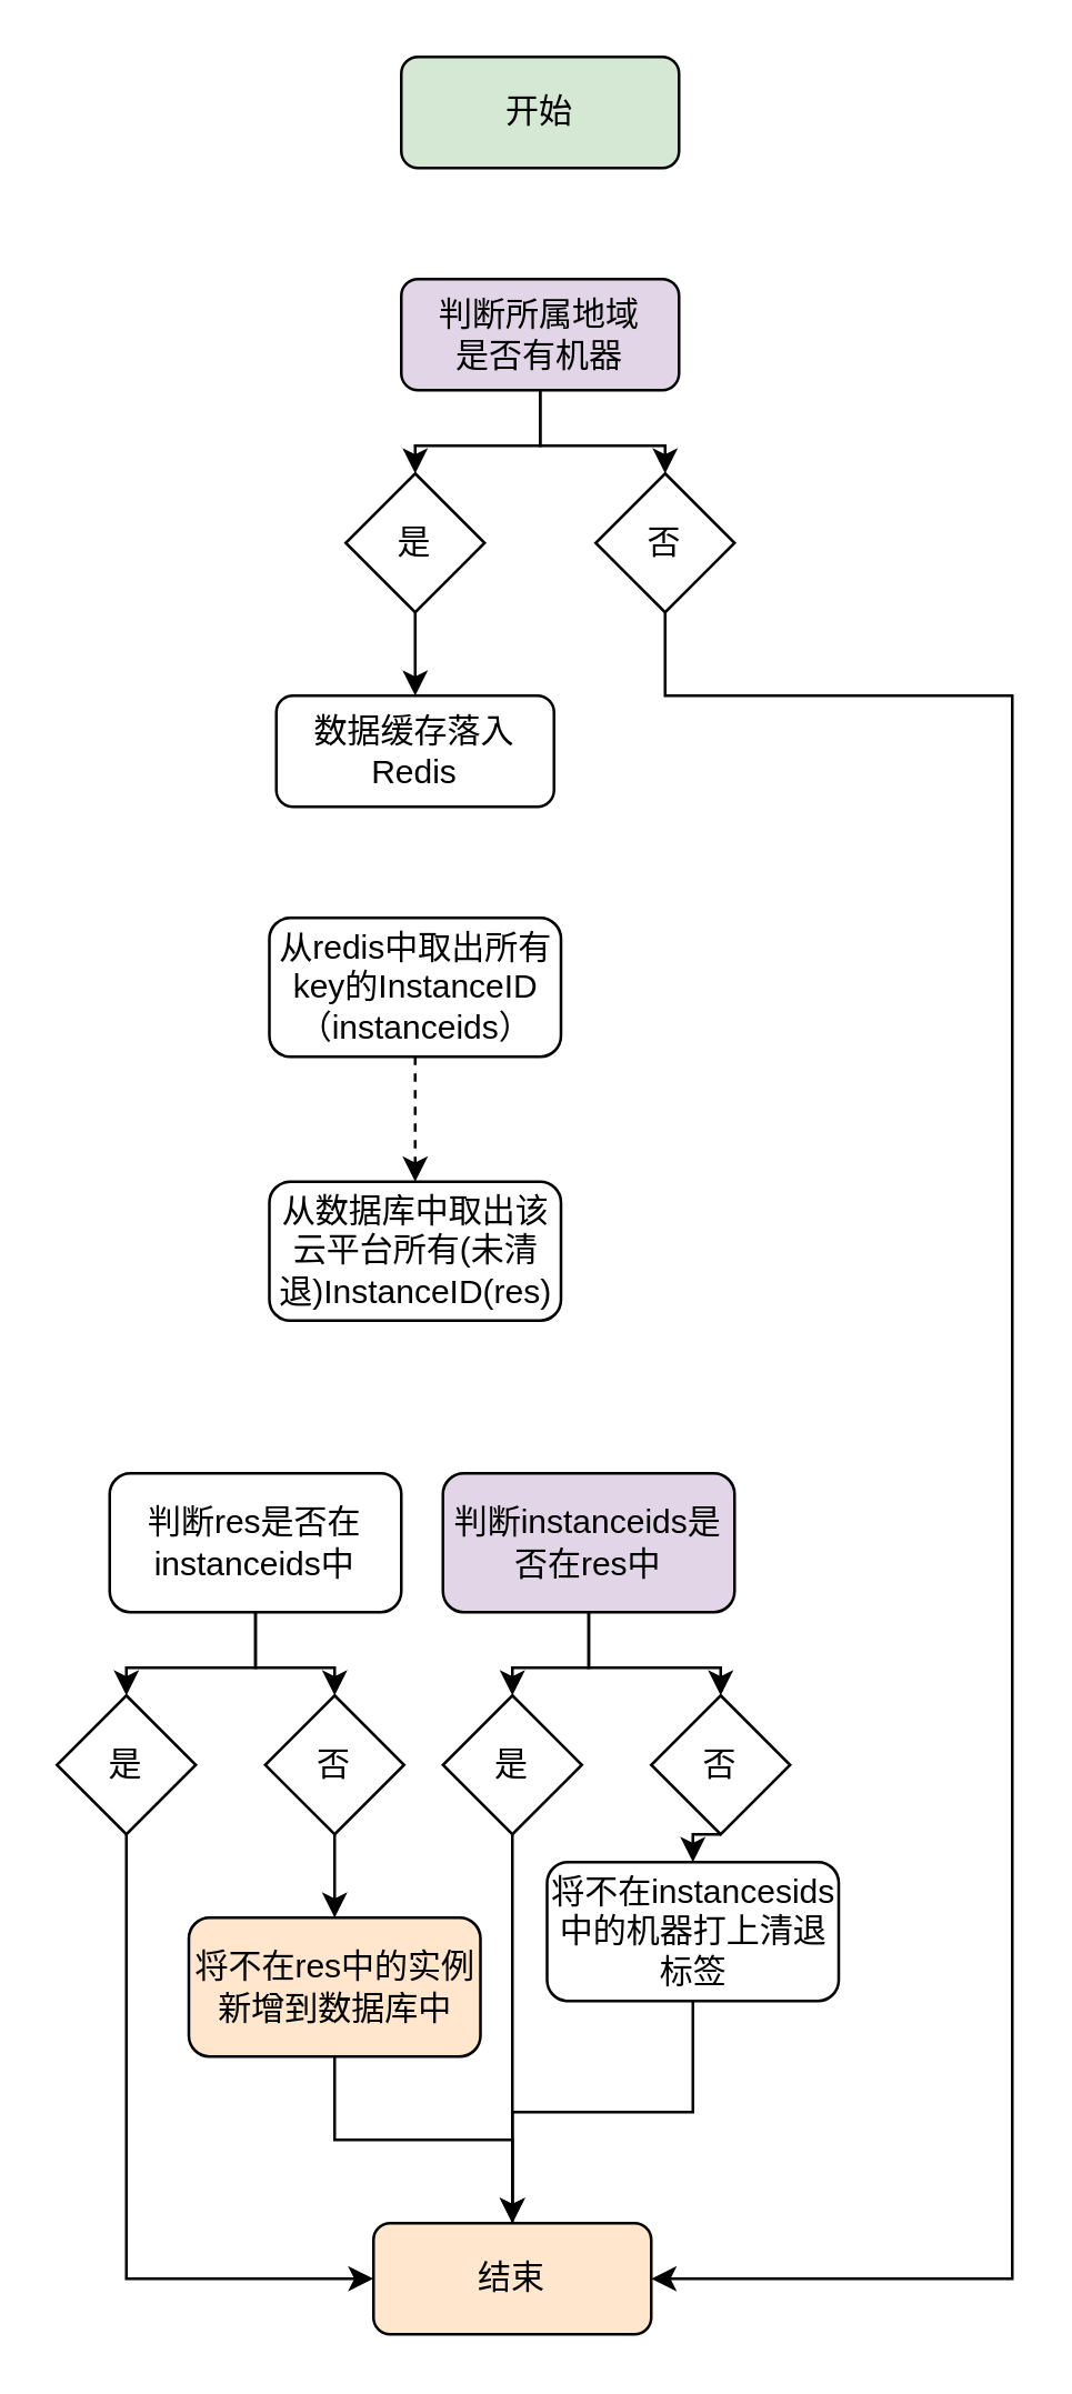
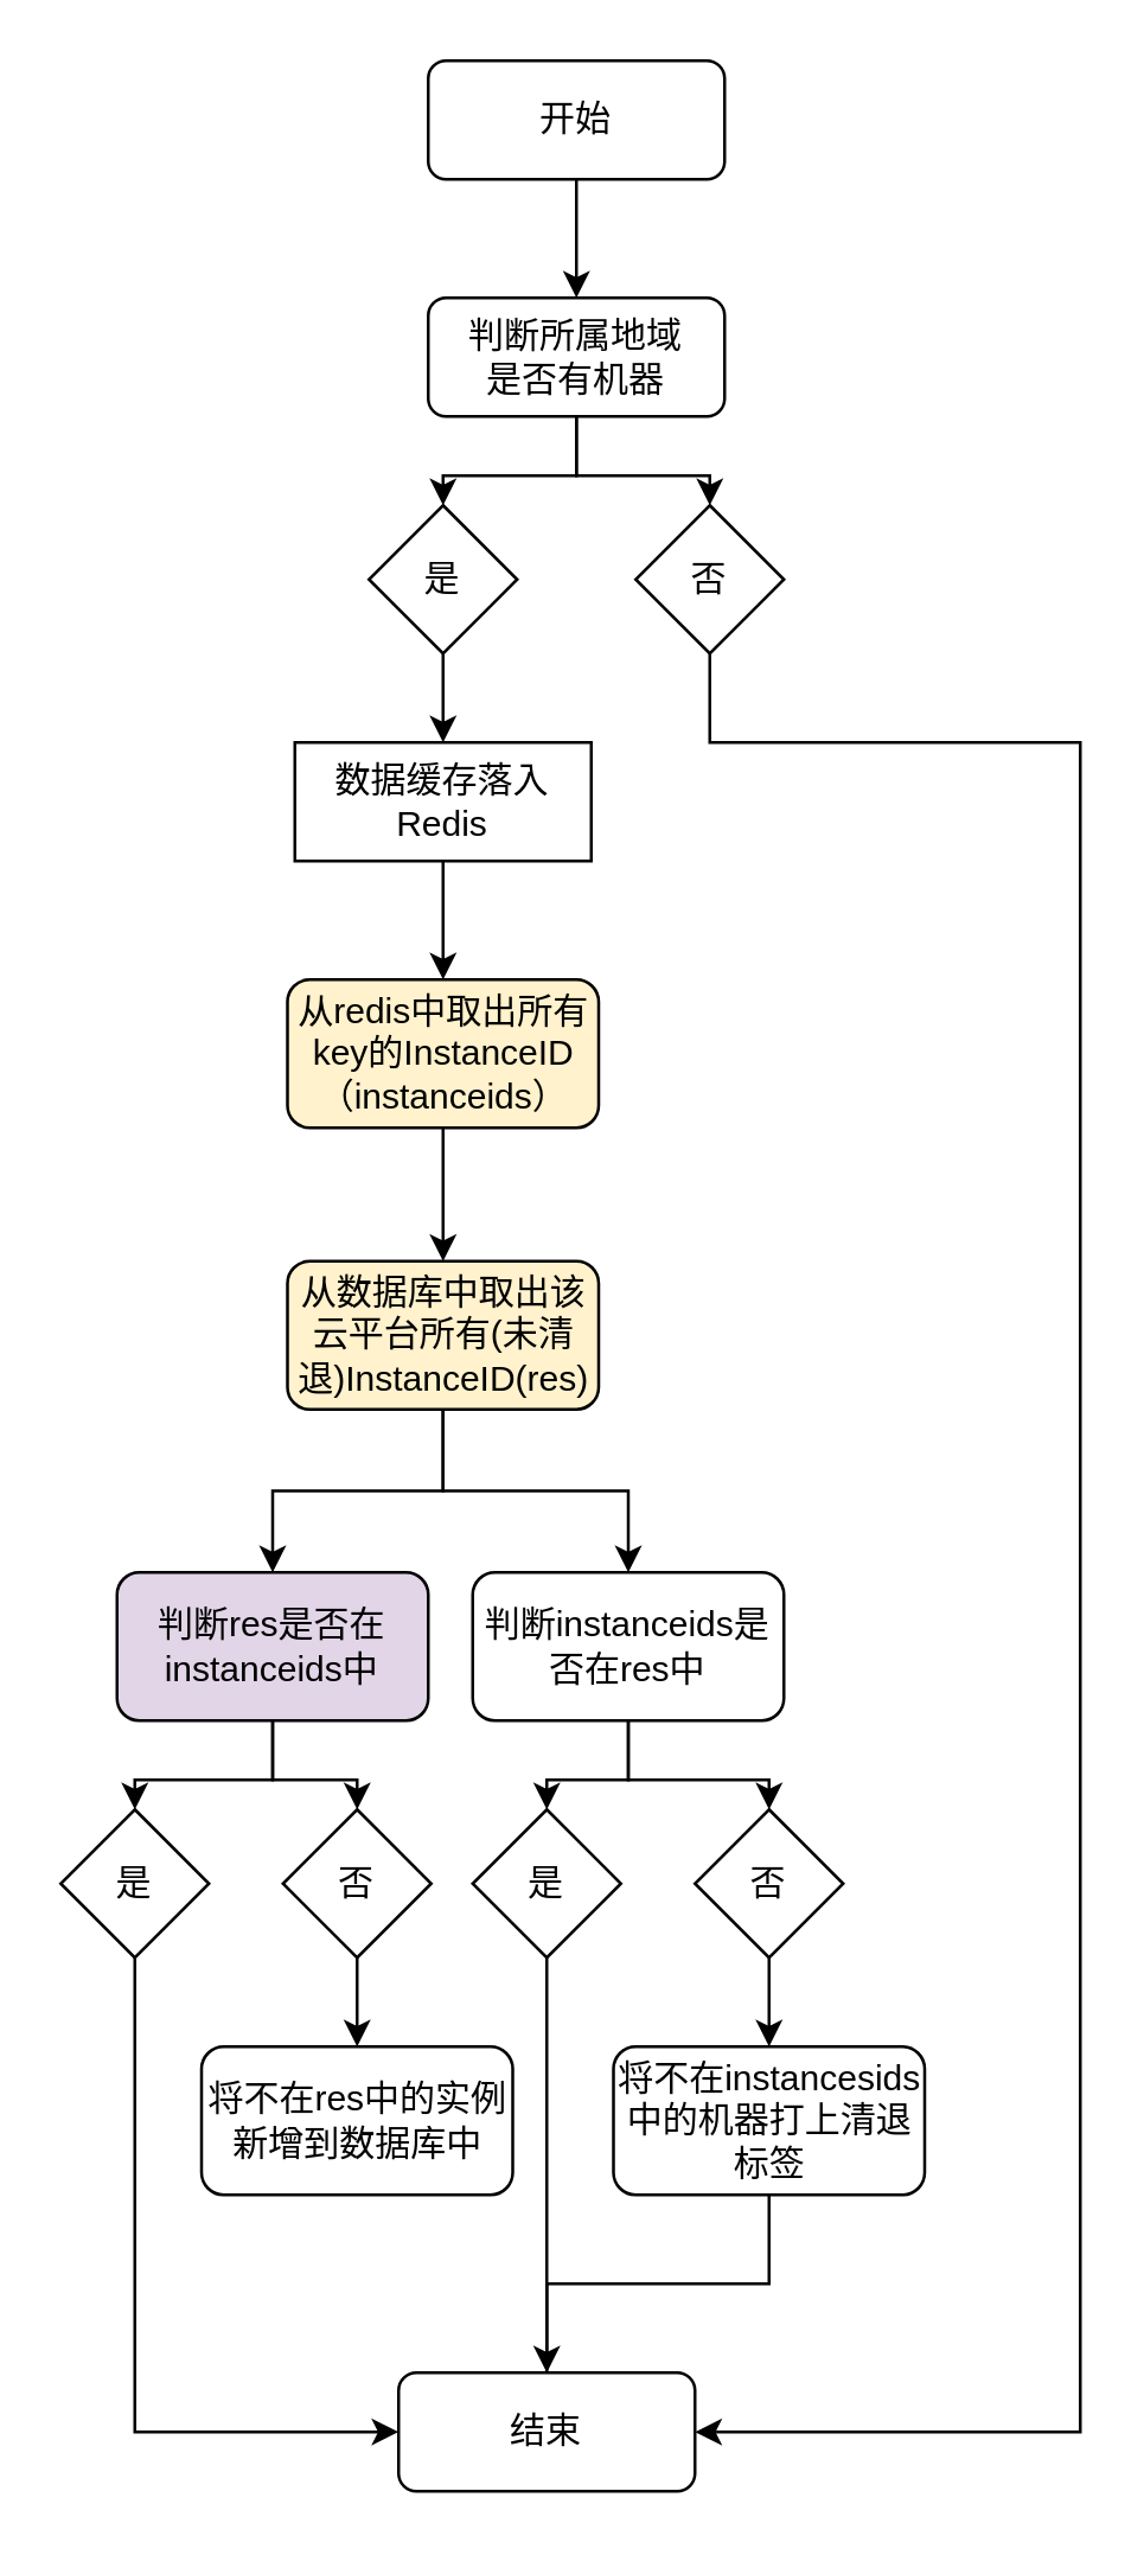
  <mxCell id="0" />
  <mxCell id="1" parent="0" />
- <mxCell id="2" value="开始" style="rounded=1;whiteSpace=wrap;html=1;fillColor=#d5e8d4;" vertex="1" parent="1"><mxGeometry x="144" y="20" width="100" height="40" as="geometry" /></mxCell>
+ <mxCell id="2" value="开始" style="rounded=1;whiteSpace=wrap;html=1;" vertex="1" parent="1"><mxGeometry x="144" y="20" width="100" height="40" as="geometry" /></mxCell>
  <mxCell id="3" style="edgeStyle=orthogonalEdgeStyle;rounded=0;orthogonalLoop=1;jettySize=auto;html=1;exitX=0.5;exitY=1;exitDx=0;exitDy=0;entryX=0.5;entryY=0;entryDx=0;entryDy=0;" edge="1" parent="1" source="5" target="7"><mxGeometry relative="1" as="geometry" /></mxCell>
  <mxCell id="4" style="edgeStyle=orthogonalEdgeStyle;rounded=0;orthogonalLoop=1;jettySize=auto;html=1;exitX=0.5;exitY=1;exitDx=0;exitDy=0;entryX=0.5;entryY=0;entryDx=0;entryDy=0;" edge="1" parent="1" source="5" target="9"><mxGeometry relative="1" as="geometry" /></mxCell>
- <mxCell id="5" value="判断所属地域&lt;br&gt;是否有机器" style="rounded=1;whiteSpace=wrap;html=1;fillColor=#e1d5e7;" vertex="1" parent="1"><mxGeometry x="144" y="100" width="100" height="40" as="geometry" /></mxCell>
+ <mxCell id="5" value="判断所属地域&lt;br&gt;是否有机器" style="rounded=1;whiteSpace=wrap;html=1;" vertex="1" parent="1"><mxGeometry x="144" y="100" width="100" height="40" as="geometry" /></mxCell>
  <mxCell id="6" style="edgeStyle=orthogonalEdgeStyle;rounded=0;orthogonalLoop=1;jettySize=auto;html=1;exitX=0.5;exitY=1;exitDx=0;exitDy=0;entryX=0.5;entryY=0;entryDx=0;entryDy=0;" edge="1" parent="1" source="7" target="12"><mxGeometry relative="1" as="geometry" /></mxCell>
  <mxCell id="7" value="是" style="rhombus;whiteSpace=wrap;html=1;" vertex="1" parent="1"><mxGeometry x="124" y="170" width="50" height="50" as="geometry" /></mxCell>
  <mxCell id="8" style="edgeStyle=orthogonalEdgeStyle;rounded=0;orthogonalLoop=1;jettySize=auto;html=1;exitX=0.5;exitY=1;exitDx=0;exitDy=0;entryX=1;entryY=0.5;entryDx=0;entryDy=0;" edge="1" parent="1" source="9" target="36"><mxGeometry relative="1" as="geometry"><Array as="points"><mxPoint x="239" y="250" /><mxPoint x="364" y="250" /><mxPoint x="364" y="820" /></Array></mxGeometry></mxCell>
  <mxCell id="9" value="否" style="rhombus;whiteSpace=wrap;html=1;" vertex="1" parent="1"><mxGeometry x="214" y="170" width="50" height="50" as="geometry" /></mxCell>
- <mxCell id="12" value="数据缓存落入Redis" style="rounded=1;whiteSpace=wrap;html=1;" vertex="1" parent="1"><mxGeometry x="99" y="250" width="100" height="40" as="geometry" /></mxCell>
- <mxCell id="13" style="edgeStyle=orthogonalEdgeStyle;rounded=0;orthogonalLoop=1;jettySize=auto;html=1;exitX=0.5;exitY=1;exitDx=0;exitDy=0;entryX=0.5;entryY=0;entryDx=0;entryDy=0;dashed=1;" edge="1" parent="1" source="14" target="17"><mxGeometry relative="1" as="geometry" /></mxCell>
- <mxCell id="14" value="从redis中取出所有key的InstanceID（instanceids）" style="rounded=1;whiteSpace=wrap;html=1;" vertex="1" parent="1"><mxGeometry x="96.5" y="330" width="105" height="50" as="geometry" /></mxCell>
- <mxCell id="17" value="从数据库中取出该云平台所有(未清退)InstanceID(res)" style="rounded=1;whiteSpace=wrap;html=1;" vertex="1" parent="1"><mxGeometry x="96.5" y="425" width="105" height="50" as="geometry" /></mxCell>
+ <mxCell id="10" value="" style="endArrow=classic;html=1;entryX=0.5;entryY=0;entryDx=0;entryDy=0;exitX=0.5;exitY=1;exitDx=0;exitDy=0;" edge="1" parent="1" source="2" target="5"><mxGeometry width="50" height="50" relative="1" as="geometry"><mxPoint x="124" y="190" as="sourcePoint" /><mxPoint x="174" y="140" as="targetPoint" /></mxGeometry></mxCell>
+ <mxCell id="11" style="edgeStyle=orthogonalEdgeStyle;rounded=0;orthogonalLoop=1;jettySize=auto;html=1;exitX=0.5;exitY=1;exitDx=0;exitDy=0;entryX=0.5;entryY=0;entryDx=0;entryDy=0;" edge="1" parent="1" source="12" target="14"><mxGeometry relative="1" as="geometry" /></mxCell>
+ <mxCell id="12" value="数据缓存落入Redis" style="whiteSpace=wrap;html=1;rounded=0;" vertex="1" parent="1"><mxGeometry x="99" y="250" width="100" height="40" as="geometry" /></mxCell>
+ <mxCell id="13" style="edgeStyle=orthogonalEdgeStyle;rounded=0;orthogonalLoop=1;jettySize=auto;html=1;exitX=0.5;exitY=1;exitDx=0;exitDy=0;entryX=0.5;entryY=0;entryDx=0;entryDy=0;" edge="1" parent="1" source="14" target="17"><mxGeometry relative="1" as="geometry" /></mxCell>
+ <mxCell id="14" value="从redis中取出所有key的InstanceID（instanceids）" style="rounded=1;whiteSpace=wrap;html=1;fillColor=#fff2cc;" vertex="1" parent="1"><mxGeometry x="96.5" y="330" width="105" height="50" as="geometry" /></mxCell>
+ <mxCell id="15" style="edgeStyle=orthogonalEdgeStyle;rounded=0;orthogonalLoop=1;jettySize=auto;html=1;exitX=0.5;exitY=1;exitDx=0;exitDy=0;entryX=0.5;entryY=0;entryDx=0;entryDy=0;" edge="1" parent="1" source="17" target="23"><mxGeometry relative="1" as="geometry" /></mxCell>
+ <mxCell id="16" style="edgeStyle=orthogonalEdgeStyle;rounded=0;orthogonalLoop=1;jettySize=auto;html=1;exitX=0.5;exitY=1;exitDx=0;exitDy=0;" edge="1" parent="1" source="17" target="20"><mxGeometry relative="1" as="geometry" /></mxCell>
+ <mxCell id="17" value="从数据库中取出该云平台所有(未清退)InstanceID(res)" style="rounded=1;whiteSpace=wrap;html=1;fillColor=#fff2cc;" vertex="1" parent="1"><mxGeometry x="96.5" y="425" width="105" height="50" as="geometry" /></mxCell>
  <mxCell id="18" style="edgeStyle=orthogonalEdgeStyle;rounded=0;orthogonalLoop=1;jettySize=auto;html=1;exitX=0.5;exitY=1;exitDx=0;exitDy=0;entryX=0.5;entryY=0;entryDx=0;entryDy=0;" edge="1" parent="1" source="20" target="31"><mxGeometry relative="1" as="geometry" /></mxCell>
  <mxCell id="19" style="edgeStyle=orthogonalEdgeStyle;rounded=0;orthogonalLoop=1;jettySize=auto;html=1;exitX=0.5;exitY=1;exitDx=0;exitDy=0;entryX=0.5;entryY=0;entryDx=0;entryDy=0;" edge="1" parent="1" source="20" target="29"><mxGeometry relative="1" as="geometry" /></mxCell>
- <mxCell id="20" value="判断instanceids是否在res中" style="rounded=1;whiteSpace=wrap;html=1;fillColor=#e1d5e7;" vertex="1" parent="1"><mxGeometry x="159" y="530" width="105" height="50" as="geometry" /></mxCell>
+ <mxCell id="20" value="判断instanceids是否在res中" style="rounded=1;whiteSpace=wrap;html=1;" vertex="1" parent="1"><mxGeometry x="159" y="530" width="105" height="50" as="geometry" /></mxCell>
  <mxCell id="21" style="edgeStyle=orthogonalEdgeStyle;rounded=0;orthogonalLoop=1;jettySize=auto;html=1;exitX=0.5;exitY=1;exitDx=0;exitDy=0;entryX=0.5;entryY=0;entryDx=0;entryDy=0;" edge="1" parent="1" source="23" target="25"><mxGeometry relative="1" as="geometry" /></mxCell>
  <mxCell id="22" style="edgeStyle=orthogonalEdgeStyle;rounded=0;orthogonalLoop=1;jettySize=auto;html=1;exitX=0.5;exitY=1;exitDx=0;exitDy=0;entryX=0.5;entryY=0;entryDx=0;entryDy=0;" edge="1" parent="1" source="23" target="27"><mxGeometry relative="1" as="geometry" /></mxCell>
- <mxCell id="23" value="判断res是否在instanceids中" style="rounded=1;whiteSpace=wrap;html=1;" vertex="1" parent="1"><mxGeometry x="39" y="530" width="105" height="50" as="geometry" /></mxCell>
+ <mxCell id="23" value="判断res是否在instanceids中" style="rounded=1;whiteSpace=wrap;html=1;fillColor=#e1d5e7;" vertex="1" parent="1"><mxGeometry x="39" y="530" width="105" height="50" as="geometry" /></mxCell>
  <mxCell id="24" style="edgeStyle=orthogonalEdgeStyle;rounded=0;orthogonalLoop=1;jettySize=auto;html=1;exitX=0.5;exitY=1;exitDx=0;exitDy=0;entryX=0;entryY=0.5;entryDx=0;entryDy=0;" edge="1" parent="1" source="25" target="36"><mxGeometry relative="1" as="geometry" /></mxCell>
  <mxCell id="25" value="是" style="rhombus;whiteSpace=wrap;html=1;" vertex="1" parent="1"><mxGeometry x="20" y="610" width="50" height="50" as="geometry" /></mxCell>
  <mxCell id="26" style="edgeStyle=orthogonalEdgeStyle;rounded=0;orthogonalLoop=1;jettySize=auto;html=1;exitX=0.5;exitY=1;exitDx=0;exitDy=0;entryX=0.5;entryY=0;entryDx=0;entryDy=0;" edge="1" parent="1" source="27" target="33"><mxGeometry relative="1" as="geometry" /></mxCell>
  <mxCell id="27" value="否" style="rhombus;whiteSpace=wrap;html=1;" vertex="1" parent="1"><mxGeometry x="95" y="610" width="50" height="50" as="geometry" /></mxCell>
  <mxCell id="28" style="edgeStyle=orthogonalEdgeStyle;rounded=0;orthogonalLoop=1;jettySize=auto;html=1;exitX=0.5;exitY=1;exitDx=0;exitDy=0;entryX=0.5;entryY=0;entryDx=0;entryDy=0;" edge="1" parent="1" source="29" target="35"><mxGeometry relative="1" as="geometry" /></mxCell>
  <mxCell id="29" value="否" style="rhombus;whiteSpace=wrap;html=1;" vertex="1" parent="1"><mxGeometry x="234" y="610" width="50" height="50" as="geometry" /></mxCell>
  <mxCell id="30" style="edgeStyle=orthogonalEdgeStyle;rounded=0;orthogonalLoop=1;jettySize=auto;html=1;exitX=0.5;exitY=1;exitDx=0;exitDy=0;entryX=0.5;entryY=0;entryDx=0;entryDy=0;" edge="1" parent="1" source="31" target="36"><mxGeometry relative="1" as="geometry"><mxPoint x="190" y="760" as="targetPoint" /></mxGeometry></mxCell>
  <mxCell id="31" value="是" style="rhombus;whiteSpace=wrap;html=1;" vertex="1" parent="1"><mxGeometry x="159" y="610" width="50" height="50" as="geometry" /></mxCell>
- <mxCell id="32" style="edgeStyle=orthogonalEdgeStyle;rounded=0;orthogonalLoop=1;jettySize=auto;html=1;exitX=0.5;exitY=1;exitDx=0;exitDy=0;entryX=0.5;entryY=0;entryDx=0;entryDy=0;" edge="1" parent="1" source="33" target="36"><mxGeometry relative="1" as="geometry" /></mxCell>
- <mxCell id="33" value="将不在res中的实例新增到数据库中" style="rounded=1;whiteSpace=wrap;html=1;fillColor=#ffe6cc;" vertex="1" parent="1"><mxGeometry x="67.5" y="690" width="105" height="50" as="geometry" /></mxCell>
+ <mxCell id="33" value="将不在res中的实例新增到数据库中" style="rounded=1;whiteSpace=wrap;html=1;" vertex="1" parent="1"><mxGeometry x="67.5" y="690" width="105" height="50" as="geometry" /></mxCell>
  <mxCell id="34" style="edgeStyle=orthogonalEdgeStyle;rounded=0;orthogonalLoop=1;jettySize=auto;html=1;exitX=0.5;exitY=1;exitDx=0;exitDy=0;entryX=0.5;entryY=0;entryDx=0;entryDy=0;endArrow=none;" edge="1" parent="1" source="35" target="36"><mxGeometry relative="1" as="geometry" /></mxCell>
- <mxCell id="35" value="将不在instancesids中的机器打上清退标签" style="rounded=1;whiteSpace=wrap;html=1;" vertex="1" parent="1"><mxGeometry x="196.5" y="670" width="105" height="50" as="geometry" /></mxCell>
- <mxCell id="36" value="结束" style="rounded=1;whiteSpace=wrap;html=1;fillColor=#ffe6cc;" vertex="1" parent="1"><mxGeometry x="134" y="800" width="100" height="40" as="geometry" /></mxCell>
+ <mxCell id="35" value="将不在instancesids中的机器打上清退标签" style="rounded=1;whiteSpace=wrap;html=1;" vertex="1" parent="1"><mxGeometry x="206.5" y="690" width="105" height="50" as="geometry" /></mxCell>
+ <mxCell id="36" value="结束" style="rounded=1;whiteSpace=wrap;html=1;" vertex="1" parent="1"><mxGeometry x="134" y="800" width="100" height="40" as="geometry" /></mxCell>
